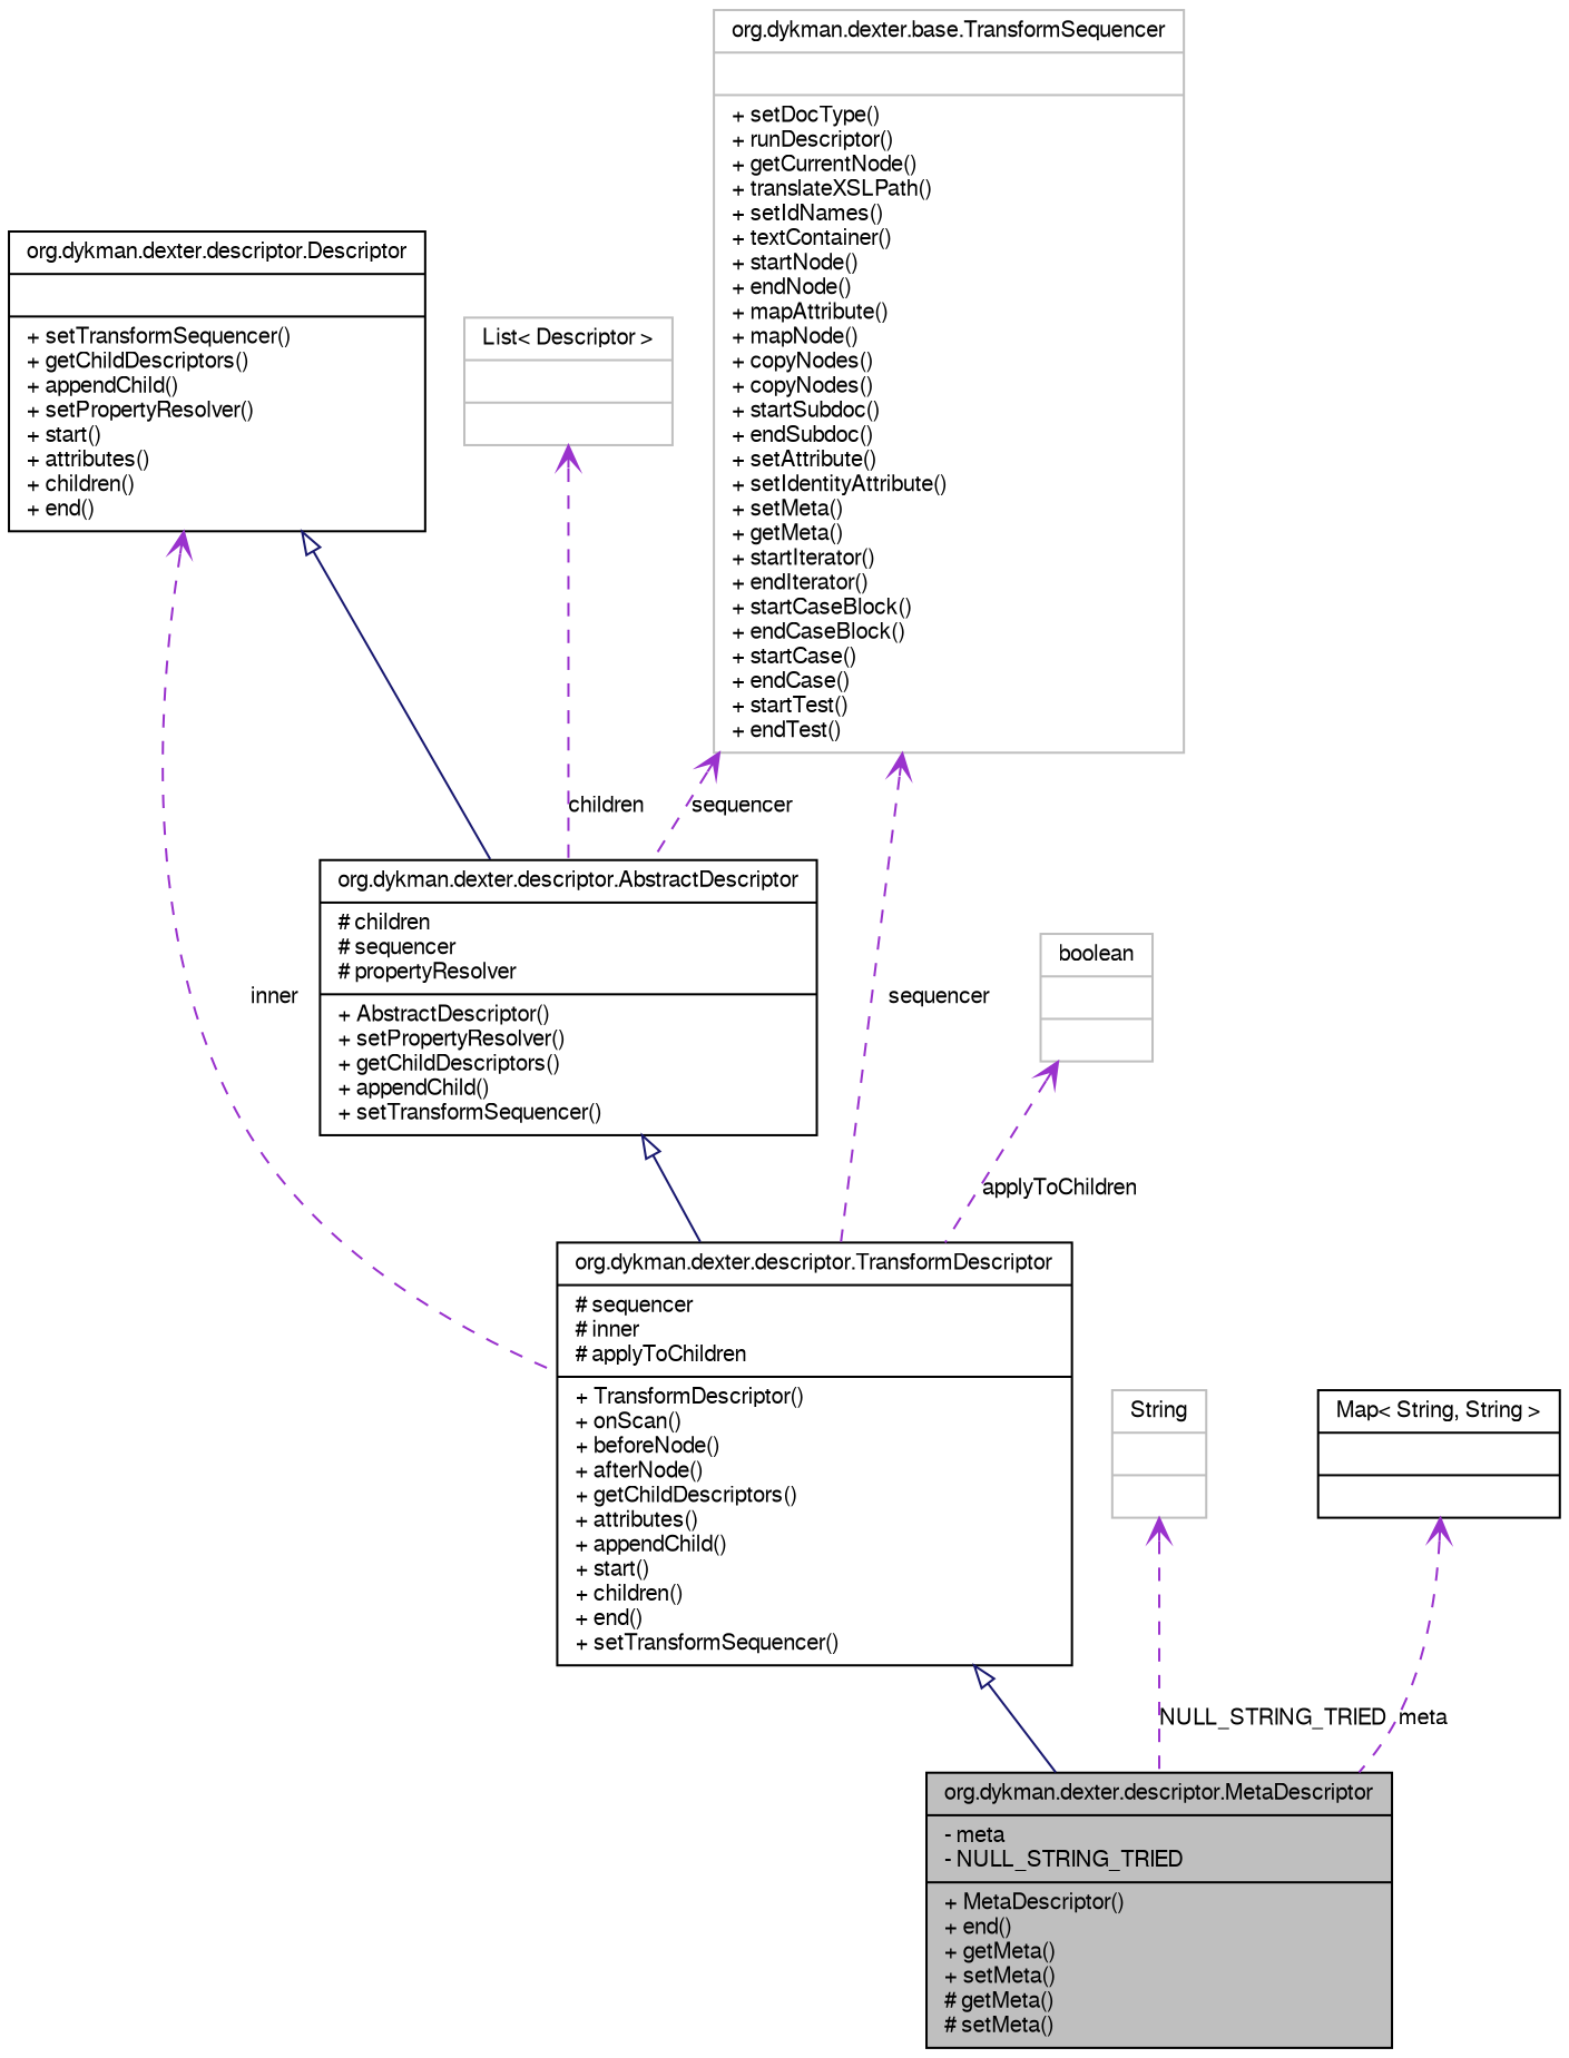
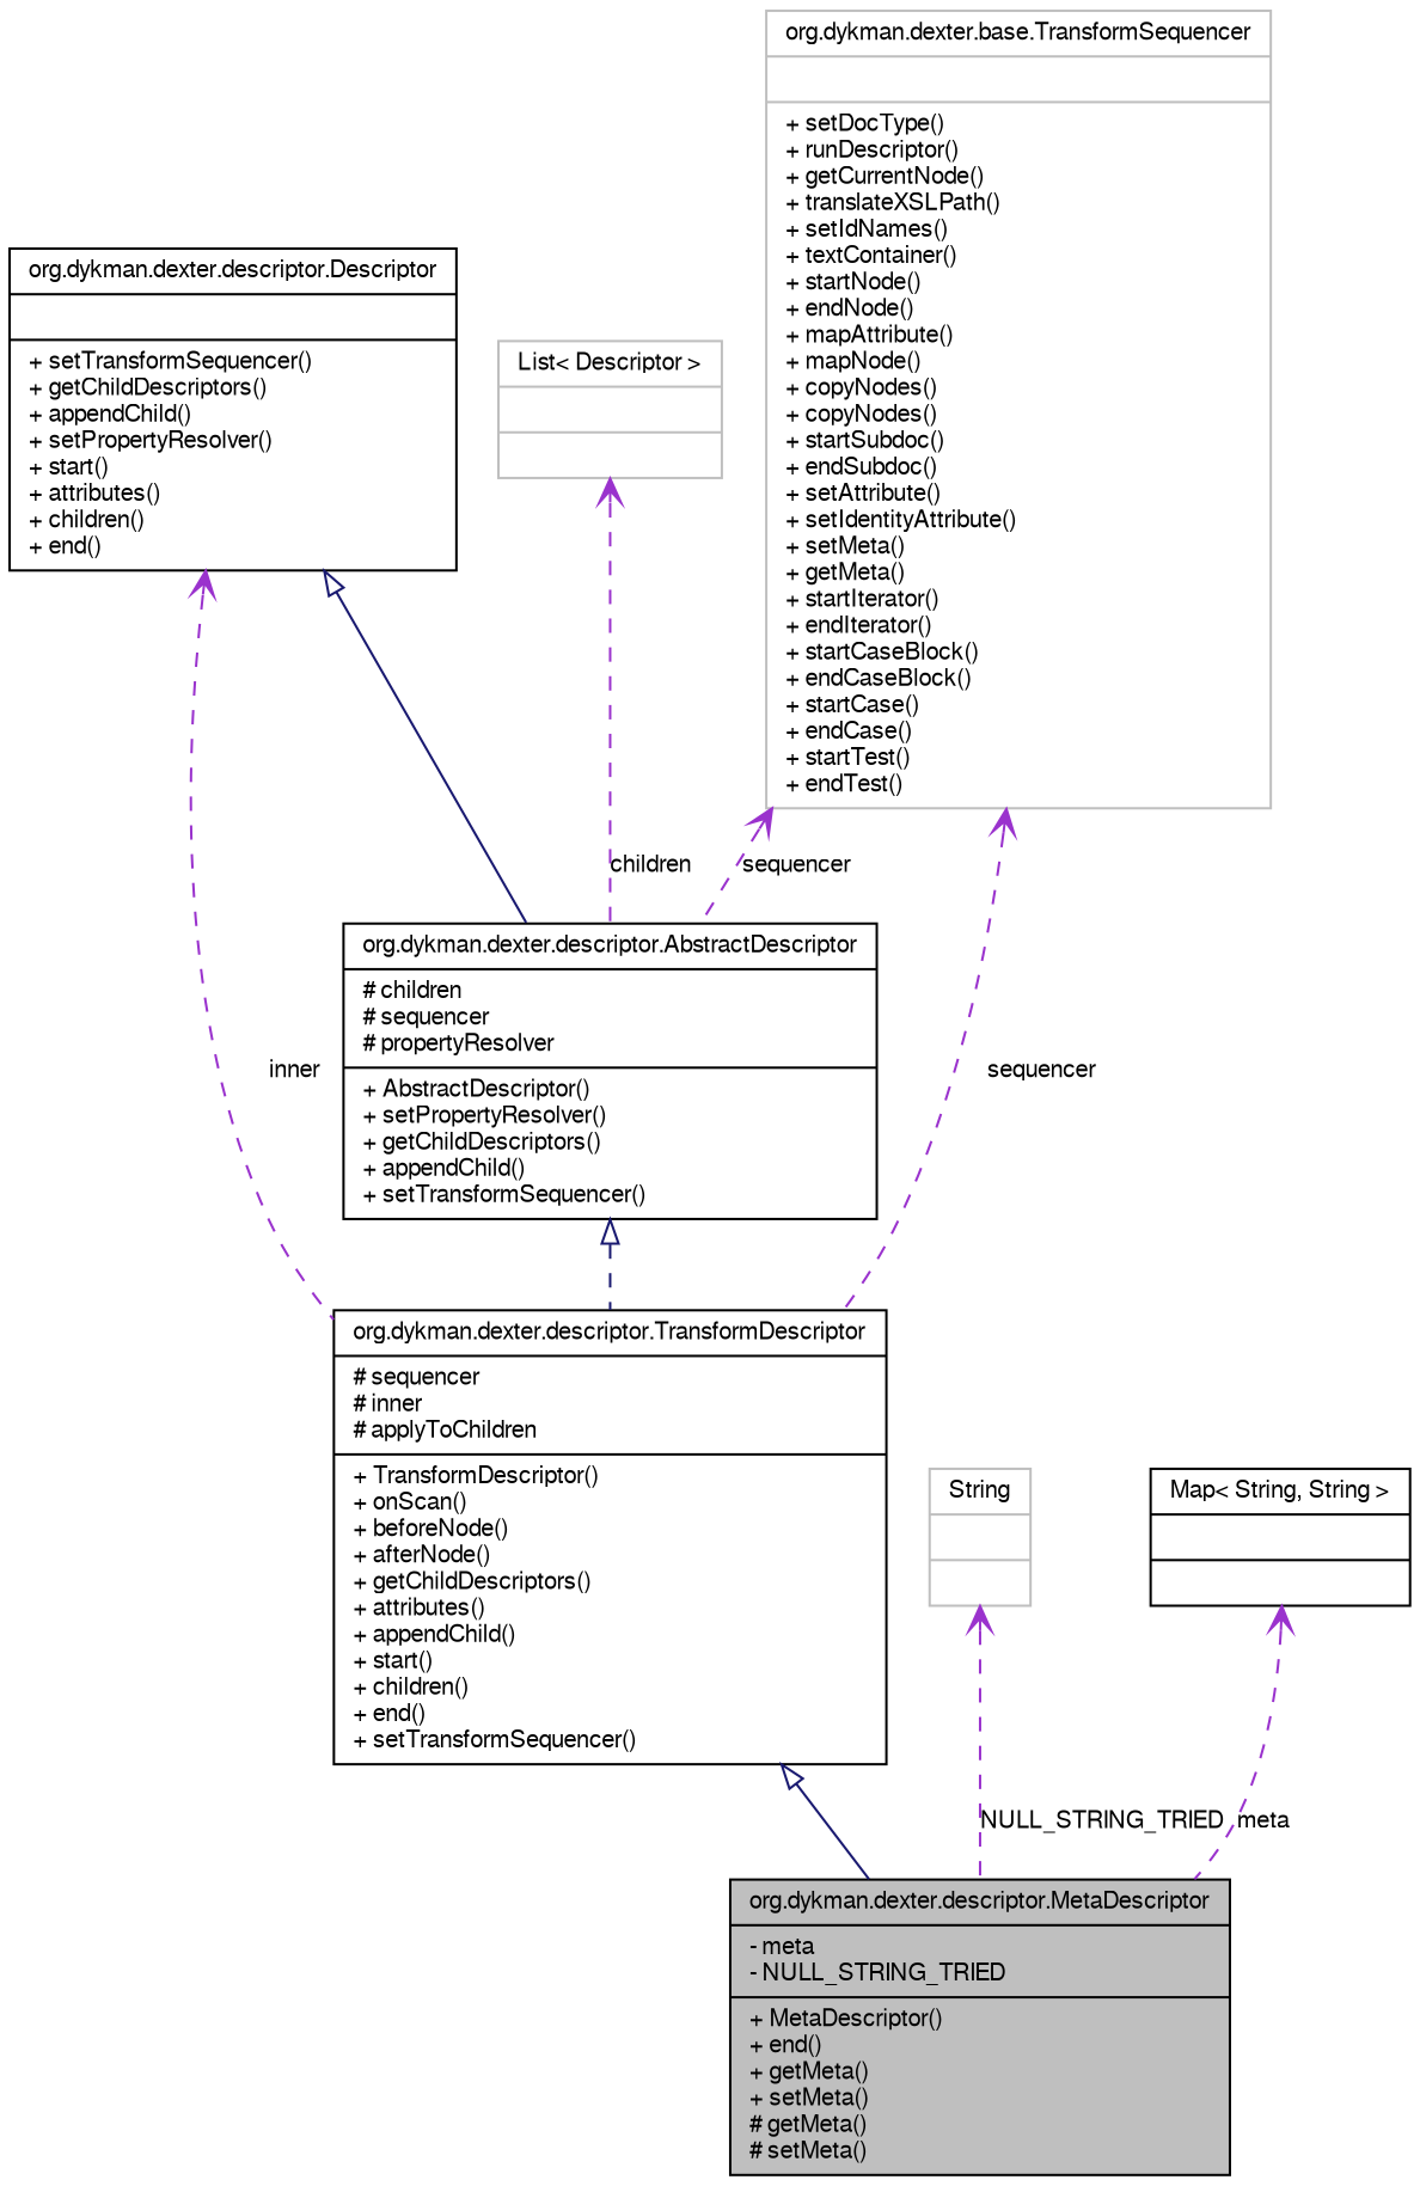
  digraph {
    node [color=black fontname=FreeSans fontsize=10 shape=record]
    edge [arrowtail=open color=darkorchid3 dir=back fontname=FreeSans fontsize=10 labelfontname=FreeSans labelfontsize=10 style=dashed]
    n1 [fillcolor=grey75 fontcolor=black height=0.2 label="{org.dykman.dexter.descriptor.MetaDescriptor\n|- meta\l- NULL_STRING_TRIED\l|+ MetaDescriptor()\l+ end()\l+ getMeta()\l+ setMeta()\l# getMeta()\l# setMeta()\l}" style=filled width=0.4]
    n2 [height=0.2 label="{org.dykman.dexter.descriptor.TransformDescriptor\n|# sequencer\l# inner\l# applyToChildren\l|+ TransformDescriptor()\l+ onScan()\l+ beforeNode()\l+ afterNode()\l+ getChildDescriptors()\l+ attributes()\l+ appendChild()\l+ start()\l+ children()\l+ end()\l+ setTransformSequencer()\l}" width=0.4]
    n3 [height=0.2 label="{org.dykman.dexter.descriptor.AbstractDescriptor\n|# children\l# sequencer\l# propertyResolver\l|+ AbstractDescriptor()\l+ setPropertyResolver()\l+ getChildDescriptors()\l+ appendChild()\l+ setTransformSequencer()\l}" width=0.4]
    n4 [height=0.2 label="{org.dykman.dexter.descriptor.Descriptor\n||+ setTransformSequencer()\l+ getChildDescriptors()\l+ appendChild()\l+ setPropertyResolver()\l+ start()\l+ attributes()\l+ children()\l+ end()\l}" width=0.4]
    n5 [color=grey75 height=0.2 label="{org.dykman.dexter.base.TransformSequencer\n||+ setDocType()\l+ runDescriptor()\l+ getCurrentNode()\l+ translateXSLPath()\l+ setIdNames()\l+ textContainer()\l+ startNode()\l+ endNode()\l+ mapAttribute()\l+ mapNode()\l+ copyNodes()\l+ copyNodes()\l+ startSubdoc()\l+ endSubdoc()\l+ setAttribute()\l+ setIdentityAttribute()\l+ setMeta()\l+ getMeta()\l+ startIterator()\l+ endIterator()\l+ startCaseBlock()\l+ endCaseBlock()\l+ startCase()\l+ endCase()\l+ startTest()\l+ endTest()\l}" width=0.4]
    n6 [color=grey75 height=0.2 label="{List\< Descriptor \>\n||}" width=0.4]
-   n7 [color=grey75 height=0.2 label="{boolean\n||}" width=0.4]
    n8 [color=grey75 height=0.2 label="{String\n||}" width=0.4]
    n9 [height=0.2 label="{Map\< String, String \>\n||}" width=0.4]
    n2 -> n1 [arrowtail=empty color=midnightblue style=solid]
-   n3 -> n2 [arrowtail=empty color=midnightblue style=solid]
+   n3 -> n2 [arrowtail=empty color=midnightblue]
    n4 -> n2 [label=inner]
    n4 -> n3 [arrowtail=empty color=midnightblue style=solid]
    n5 -> n2 [label=sequencer]
    n5 -> n3 [label=sequencer]
    n6 -> n3 [label=children]
-   n7 -> n2 [label=applyToChildren]
    n8 -> n1 [label=NULL_STRING_TRIED]
    n9 -> n1 [label=meta]
  }
